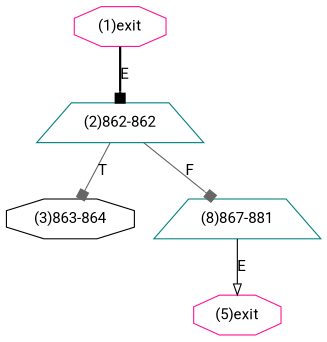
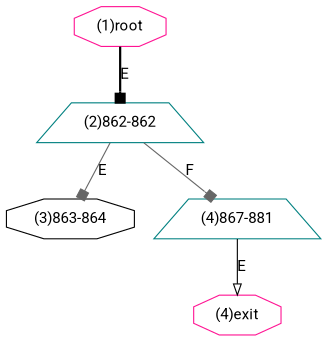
  digraph {
    fontname=Roboto
    node [color=deeppink fontname=Roboto shape=octagon]
    edge [arrowhead=box color=black fontname=Roboto style=solid]
-   n1 [label="(1)exit"]
+   n1 [label="(1)root"]
    n2 [color=teal label="(2)862-862" shape=trapezium]
    n3 [color=black label="(3)863-864"]
-   n4 [color=teal label="(8)867-881" shape=trapezium]
-   n5 [label="(5)exit"]
+   n4 [color=teal label="(4)867-881" shape=trapezium]
+   n5 [label="(4)exit"]
    n1 -> n2 [label=E style=bold]
-   n2 -> n3 [color=gray40 label=T]
+   n2 -> n3 [color=gray40 label=E]
    n2 -> n4 [color=gray40 label=F]
    n4 -> n5 [arrowhead=onormal label=E]
  }
